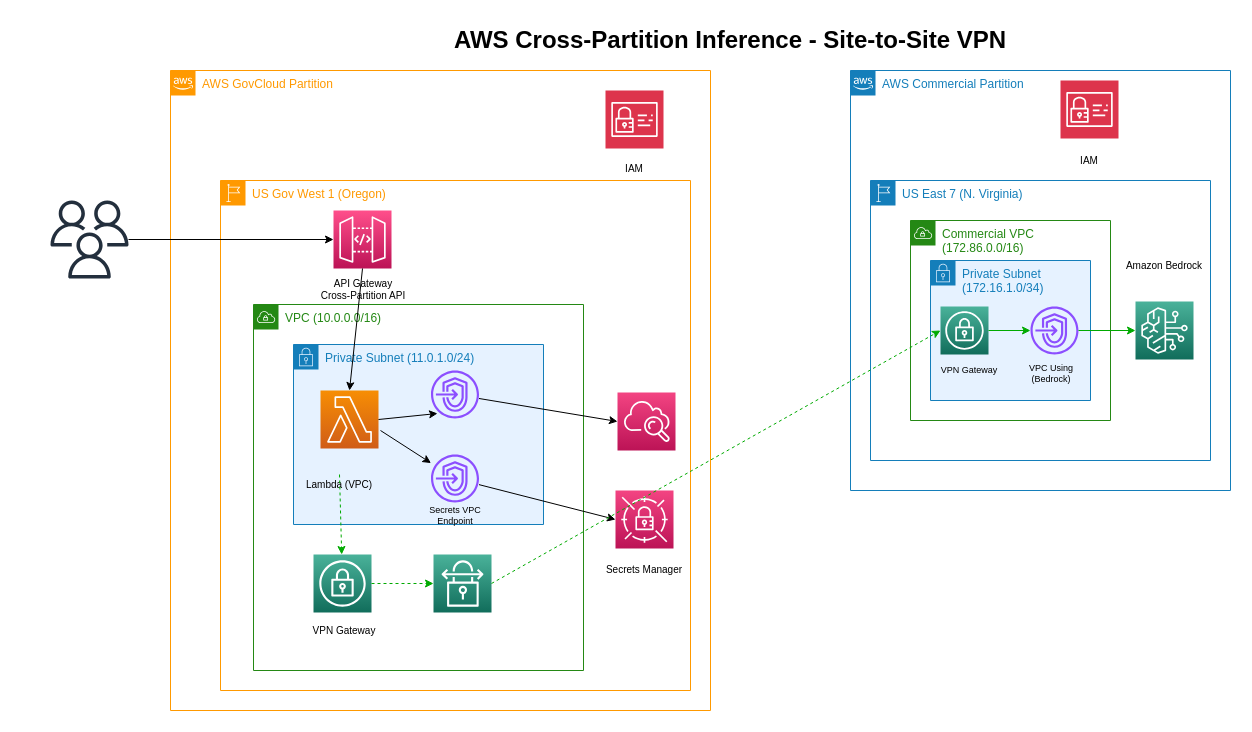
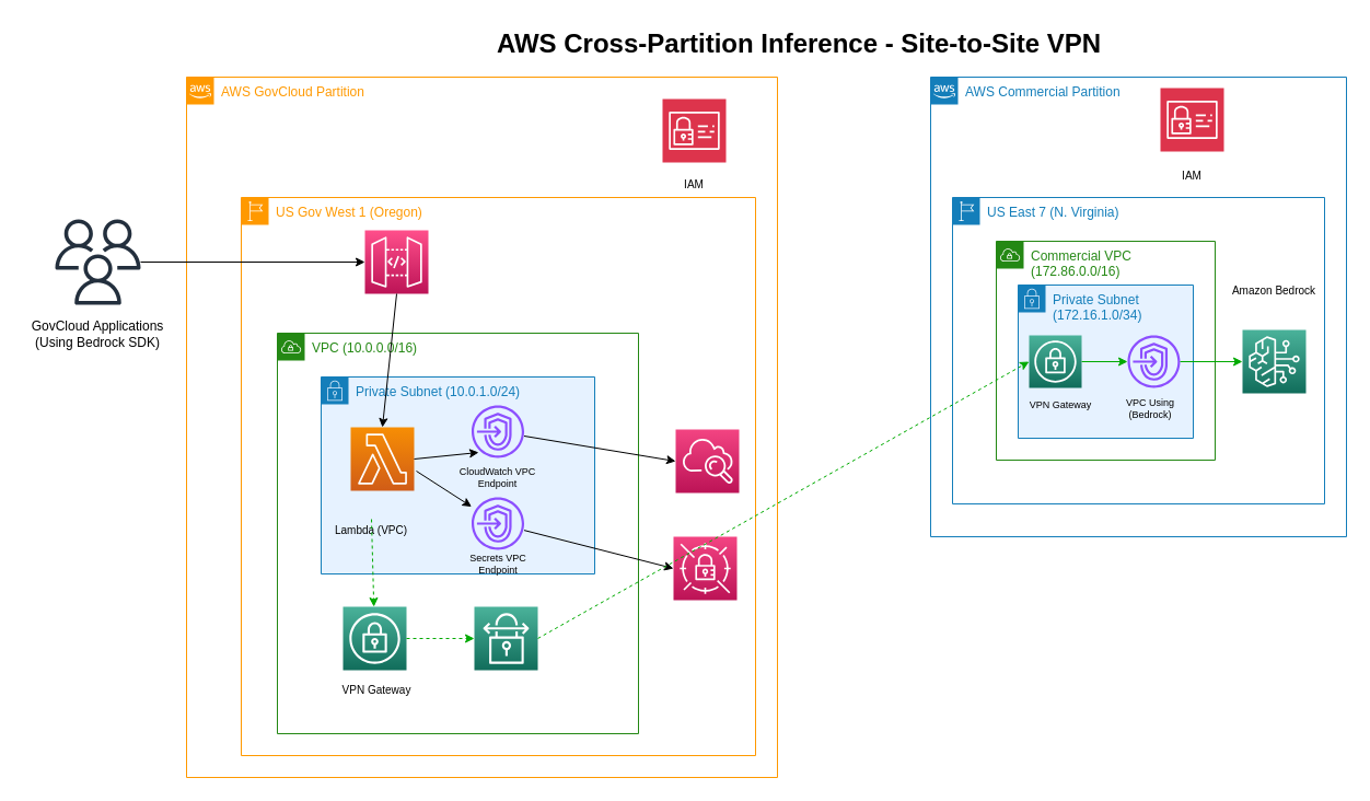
  <mxCell id="0" />
  <mxCell id="1" parent="0" />
  <mxCell id="2" value="AWS Cross-Partition Inference - Site-to-Site VPN" style="text;html=1;strokeColor=none;fillColor=none;align=center;verticalAlign=middle;whiteSpace=wrap;rounded=0;fontSize=24;fontStyle=1;" parent="1" vertex="1"><mxGeometry x="395" y="20" width="670" height="40" as="geometry" /></mxCell>
  <mxCell id="3" value="AWS GovCloud Partition" style="points=[[0,0],[0.25,0],[0.5,0],[0.75,0],[1,0],[1,0.25],[1,0.5],[1,0.75],[1,1],[0.75,1],[0.5,1],[0.25,1],[0,1],[0,0.75],[0,0.5],[0,0.25]];outlineConnect=0;gradientColor=none;html=1;whiteSpace=wrap;fontSize=12;fontStyle=0;container=1;pointerEvents=0;collapsible=0;recursiveResize=0;shape=mxgraph.aws4.group;grIcon=mxgraph.aws4.group_aws_cloud_alt;strokeColor=#FF9900;fillColor=none;verticalAlign=top;align=left;spacingLeft=30;fontColor=#FF9900;dashed=0;" parent="1" vertex="1"><mxGeometry x="170" y="70" width="540" height="640" as="geometry" /></mxCell>
  <mxCell id="4" value="US Gov West 1 (Oregon)" style="points=[[0,0],[0.25,0],[0.5,0],[0.75,0],[1,0],[1,0.25],[1,0.5],[1,0.75],[1,1],[0.75,1],[0.5,1],[0.25,1],[0,1],[0,0.75],[0,0.5],[0,0.25]];outlineConnect=0;gradientColor=none;html=1;whiteSpace=wrap;fontSize=12;fontStyle=0;container=1;pointerEvents=0;collapsible=0;recursiveResize=0;shape=mxgraph.aws4.group;grIcon=mxgraph.aws4.group_region;strokeColor=#FF9900;fillColor=none;verticalAlign=top;align=left;spacingLeft=30;fontColor=#FF9900;dashed=0;" parent="3" vertex="1"><mxGeometry x="50" y="110" width="470" height="510" as="geometry" /></mxCell>
  <mxCell id="5" value="" style="sketch=0;points=[[0,0,0],[0.25,0,0],[0.5,0,0],[0.75,0,0],[1,0,0],[0,1,0],[0.25,1,0],[0.5,1,0],[0.75,1,0],[1,1,0],[0,0.25,0],[0,0.5,0],[0,0.75,0],[1,0.25,0],[1,0.5,0],[1,0.75,0]];outlineConnect=0;fontColor=#232F3E;gradientColor=#FF4F8B;gradientDirection=north;fillColor=#BC1356;strokeColor=#ffffff;dashed=0;verticalLabelPosition=bottom;verticalAlign=top;align=center;html=1;fontSize=12;fontStyle=0;aspect=fixed;shape=mxgraph.aws4.resourceIcon;resIcon=mxgraph.aws4.api_gateway;" parent="4" vertex="1"><mxGeometry x="113" y="30" width="58" height="58" as="geometry" /></mxCell>
  <mxCell id="6" value="VPC (10.0.0.0/16)" style="points=[[0,0],[0.25,0],[0.5,0],[0.75,0],[1,0],[1,0.25],[1,0.5],[1,0.75],[1,1],[0.75,1],[0.5,1],[0.25,1],[0,1],[0,0.75],[0,0.5],[0,0.25]];outlineConnect=0;gradientColor=none;html=1;whiteSpace=wrap;fontSize=12;fontStyle=0;container=1;pointerEvents=0;collapsible=0;recursiveResize=0;shape=mxgraph.aws4.group;grIcon=mxgraph.aws4.group_vpc;strokeColor=#248814;fillColor=none;verticalAlign=top;align=left;spacingLeft=30;fontColor=#248814;dashed=0;" parent="4" vertex="1"><mxGeometry x="33" y="124" width="330" height="366" as="geometry" /></mxCell>
- <mxCell id="7" value="Private Subnet (11.0.1.0/24)" style="points=[[0,0],[0.25,0],[0.5,0],[0.75,0],[1,0],[1,0.25],[1,0.5],[1,0.75],[1,1],[0.75,1],[0.5,1],[0.25,1],[0,1],[0,0.75],[0,0.5],[0,0.25]];outlineConnect=0;gradientColor=none;html=1;whiteSpace=wrap;fontSize=12;fontStyle=0;container=1;pointerEvents=0;collapsible=0;recursiveResize=0;shape=mxgraph.aws4.group;grIcon=mxgraph.aws4.group_security_group;strokeColor=#147EBA;fillColor=#E6F2FF;verticalAlign=top;align=left;spacingLeft=30;fontColor=#147EBA;dashed=0;" parent="6" vertex="1"><mxGeometry x="40" y="40" width="250" height="180" as="geometry" /></mxCell>
+ <mxCell id="7" value="Private Subnet (10.0.1.0/24)" style="points=[[0,0],[0.25,0],[0.5,0],[0.75,0],[1,0],[1,0.25],[1,0.5],[1,0.75],[1,1],[0.75,1],[0.5,1],[0.25,1],[0,1],[0,0.75],[0,0.5],[0,0.25]];outlineConnect=0;gradientColor=none;html=1;whiteSpace=wrap;fontSize=12;fontStyle=0;container=1;pointerEvents=0;collapsible=0;recursiveResize=0;shape=mxgraph.aws4.group;grIcon=mxgraph.aws4.group_security_group;strokeColor=#147EBA;fillColor=#E6F2FF;verticalAlign=top;align=left;spacingLeft=30;fontColor=#147EBA;dashed=0;" parent="6" vertex="1"><mxGeometry x="40" y="40" width="250" height="180" as="geometry" /></mxCell>
  <mxCell id="8" value="Secrets VPC&#10;Endpoint" style="text;html=1;strokeColor=none;fillColor=none;align=center;verticalAlign=middle;whiteSpace=wrap;rounded=0;fontSize=9;" parent="7" vertex="1"><mxGeometry x="122.5" y="158" width="78" height="25" as="geometry" /></mxCell>
  <mxCell id="9" value="" style="sketch=0;outlineConnect=0;fontColor=#232F3E;gradientColor=none;gradientDirection=north;fillColor=#8C4FFF;strokeColor=none;dashed=0;verticalLabelPosition=bottom;verticalAlign=top;align=center;html=1;fontSize=12;fontStyle=0;aspect=fixed;shape=mxgraph.aws4.endpoints;resIcon=mxgraph.aws4.vpc_endpoint;pointerEvents=1;" parent="7" vertex="1"><mxGeometry x="137.5" y="26" width="48" height="48" as="geometry" /></mxCell>
+ <mxCell id="10" value="CloudWatch VPC&#10;Endpoint" style="text;html=1;strokeColor=none;fillColor=none;align=center;verticalAlign=middle;whiteSpace=wrap;rounded=0;fontSize=9;" parent="7" vertex="1"><mxGeometry x="100" y="79" width="123" height="25" as="geometry" /></mxCell>
  <mxCell id="11" value="" style="sketch=0;points=[[0,0,0],[0.25,0,0],[0.5,0,0],[0.75,0,0],[1,0,0],[0,1,0],[0.25,1,0],[0.5,1,0],[0.75,1,0],[1,1,0],[0,0.25,0],[0,0.5,0],[0,0.75,0],[1,0.25,0],[1,0.5,0],[1,0.75,0]];outlineConnect=0;fontColor=#232F3E;gradientColor=#F78E04;gradientDirection=north;fillColor=#D05C17;strokeColor=#ffffff;dashed=0;verticalLabelPosition=bottom;verticalAlign=top;align=center;html=1;fontSize=12;fontStyle=0;aspect=fixed;shape=mxgraph.aws4.resourceIcon;resIcon=mxgraph.aws4.lambda;" parent="7" vertex="1"><mxGeometry x="27" y="46" width="58" height="58" as="geometry" /></mxCell>
  <mxCell id="12" value="Lambda (VPC)" style="text;html=1;strokeColor=none;fillColor=none;align=center;verticalAlign=middle;whiteSpace=wrap;rounded=0;fontSize=10;" parent="7" vertex="1"><mxGeometry x="2" y="130" width="88" height="20" as="geometry" /></mxCell>
  <mxCell id="13" value="" style="sketch=0;outlineConnect=0;fontColor=#232F3E;gradientColor=none;gradientDirection=north;fillColor=#8C4FFF;strokeColor=none;dashed=0;verticalLabelPosition=bottom;verticalAlign=top;align=center;html=1;fontSize=12;fontStyle=0;aspect=fixed;shape=mxgraph.aws4.endpoints;resIcon=mxgraph.aws4.vpc_endpoint;pointerEvents=1;" parent="7" vertex="1"><mxGeometry x="137.5" y="110" width="48" height="48" as="geometry" /></mxCell>
  <mxCell id="14" value="" style="endArrow=classic;html=1;rounded=0;" parent="7" target="13" edge="1"><mxGeometry width="50" height="50" relative="1" as="geometry"><mxPoint x="87" y="86" as="sourcePoint" /><mxPoint x="147" y="-74" as="targetPoint" /></mxGeometry></mxCell>
  <mxCell id="15" value="" style="sketch=0;points=[[0,0,0],[0.25,0,0],[0.5,0,0],[0.75,0,0],[1,0,0],[0,1,0],[0.25,1,0],[0.5,1,0],[0.75,1,0],[1,1,0],[0,0.25,0],[0,0.5,0],[0,0.75,0],[1,0.25,0],[1,0.5,0],[1,0.75,0]];outlineConnect=0;fontColor=#232F3E;gradientColor=#4AB29A;gradientDirection=north;fillColor=#116D5B;strokeColor=#ffffff;dashed=0;verticalLabelPosition=bottom;verticalAlign=top;align=center;html=1;fontSize=12;fontStyle=0;aspect=fixed;shape=mxgraph.aws4.resourceIcon;resIcon=mxgraph.aws4.vpn_gateway;" parent="6" vertex="1"><mxGeometry x="60" y="250" width="58" height="58" as="geometry" /></mxCell>
  <mxCell id="16" value="VPN Gateway" style="text;html=1;strokeColor=none;fillColor=none;align=center;verticalAlign=middle;whiteSpace=wrap;rounded=0;fontSize=10;" parent="6" vertex="1"><mxGeometry x="47" y="316" width="88" height="20" as="geometry" /></mxCell>
  <mxCell id="17" value="" style="sketch=0;points=[[0,0,0],[0.25,0,0],[0.5,0,0],[0.75,0,0],[1,0,0],[0,1,0],[0.25,1,0],[0.5,1,0],[0.75,1,0],[1,1,0],[0,0.25,0],[0,0.5,0],[0,0.75,0],[1,0.25,0],[1,0.5,0],[1,0.75,0]];outlineConnect=0;fontColor=#232F3E;gradientColor=#4AB29A;gradientDirection=north;fillColor=#116D5B;strokeColor=#ffffff;dashed=0;verticalLabelPosition=bottom;verticalAlign=top;align=center;html=1;fontSize=12;fontStyle=0;aspect=fixed;shape=mxgraph.aws4.resourceIcon;resIcon=mxgraph.aws4.vpn_connection;" parent="6" vertex="1"><mxGeometry x="180" y="250" width="58" height="58" as="geometry" /></mxCell>
  <mxCell id="18" value="" style="endArrow=classic;html=1;rounded=0;exitX=1;exitY=0.5;exitDx=0;exitDy=0;entryX=0;entryY=0.5;entryDx=0;entryDy=0;exitPerimeter=0;entryPerimeter=0;strokeColor=#00AA00;dashed=1;" parent="6" source="15" target="17" edge="1"><mxGeometry width="50" height="50" relative="1" as="geometry"><mxPoint x="140" y="82" as="sourcePoint" /><mxPoint x="190" y="32" as="targetPoint" /></mxGeometry></mxCell>
  <mxCell id="19" value="" style="endArrow=classic;html=1;rounded=0;exitX=0.5;exitY=0;exitDx=0;exitDy=0;strokeColor=#00AA00;dashed=1;" edge="1" parent="6" source="12" target="15"><mxGeometry width="50" height="50" relative="1" as="geometry"><mxPoint x="502" y="449" as="sourcePoint" /><mxPoint x="347" y="564" as="targetPoint" /></mxGeometry></mxCell>
  <mxCell id="20" value="" style="sketch=0;points=[[0,0,0],[0.25,0,0],[0.5,0,0],[0.75,0,0],[1,0,0],[0,1,0],[0.25,1,0],[0.5,1,0],[0.75,1,0],[1,1,0],[0,0.25,0],[0,0.5,0],[0,0.75,0],[1,0.25,0],[1,0.5,0],[1,0.75,0]];outlineConnect=0;fontColor=#232F3E;gradientColor=#F34482;gradientDirection=north;fillColor=#BC1356;strokeColor=#ffffff;dashed=0;verticalLabelPosition=bottom;verticalAlign=top;align=center;html=1;fontSize=12;fontStyle=0;aspect=fixed;shape=mxgraph.aws4.resourceIcon;resIcon=mxgraph.aws4.cloudwatch;" parent="4" vertex="1"><mxGeometry x="397" y="212" width="58" height="58" as="geometry" /></mxCell>
  <mxCell id="21" value="" style="sketch=0;points=[[0,0,0],[0.25,0,0],[0.5,0,0],[0.75,0,0],[1,0,0],[0,1,0],[0.25,1,0],[0.5,1,0],[0.75,1,0],[1,1,0],[0,0.25,0],[0,0.5,0],[0,0.75,0],[1,0.25,0],[1,0.5,0],[1,0.75,0]];outlineConnect=0;fontColor=#232F3E;gradientColor=#F34482;gradientDirection=north;fillColor=#BC1356;strokeColor=#ffffff;dashed=0;verticalLabelPosition=bottom;verticalAlign=top;align=center;html=1;fontSize=12;fontStyle=0;aspect=fixed;shape=mxgraph.aws4.resourceIcon;resIcon=mxgraph.aws4.secrets_manager;" parent="4" vertex="1"><mxGeometry x="395" y="310" width="58" height="58" as="geometry" /></mxCell>
  <mxCell id="22" value="" style="endArrow=classic;html=1;rounded=0;exitX=1;exitY=0.5;exitDx=0;exitDy=0;entryX=0.5;entryY=1;entryDx=0;entryDy=0;exitPerimeter=0;entryPerimeter=0;" parent="4" source="11" edge="1"><mxGeometry width="50" height="50" relative="1" as="geometry"><mxPoint x="170" y="140" as="sourcePoint" /><mxPoint x="217" y="233" as="targetPoint" /></mxGeometry></mxCell>
- <mxCell id="23" value="Secrets Manager" style="text;html=1;strokeColor=none;fillColor=none;align=center;verticalAlign=middle;whiteSpace=wrap;rounded=0;fontSize=10;" parent="4" vertex="1"><mxGeometry x="380" y="379" width="88" height="20" as="geometry" /></mxCell>
- <mxCell id="24" value="API Gateway&#10;Cross-Partition API" style="text;html=1;strokeColor=none;fillColor=none;align=center;verticalAlign=middle;whiteSpace=wrap;rounded=0;fontSize=10;" parent="4" vertex="1"><mxGeometry x="73" y="94" width="140" height="30" as="geometry" /></mxCell>
  <mxCell id="25" value="" style="endArrow=classic;html=1;rounded=0;entryX=0;entryY=0.5;entryDx=0;entryDy=0;entryPerimeter=0;" parent="4" source="9" target="20" edge="1"><mxGeometry width="50" height="50" relative="1" as="geometry"><mxPoint x="250" y="351" as="sourcePoint" /><mxPoint x="354" y="270" as="targetPoint" /></mxGeometry></mxCell>
  <mxCell id="26" value="" style="endArrow=classic;html=1;rounded=0;entryX=0;entryY=0.5;entryDx=0;entryDy=0;entryPerimeter=0;" parent="4" source="13" target="21" edge="1"><mxGeometry width="50" height="50" relative="1" as="geometry"><mxPoint x="220" y="361" as="sourcePoint" /><mxPoint x="324" y="280" as="targetPoint" /></mxGeometry></mxCell>
  <mxCell id="27" value="" style="sketch=0;points=[[0,0,0],[0.25,0,0],[0.5,0,0],[0.75,0,0],[1,0,0],[0,1,0],[0.25,1,0],[0.5,1,0],[0.75,1,0],[1,1,0],[0,0.25,0],[0,0.5,0],[0,0.75,0],[1,0.25,0],[1,0.5,0],[1,0.75,0]];outlineConnect=0;fontColor=#232F3E;fillColor=#DD344C;strokeColor=#ffffff;dashed=0;verticalLabelPosition=bottom;verticalAlign=top;align=center;html=1;fontSize=12;fontStyle=0;aspect=fixed;shape=mxgraph.aws4.resourceIcon;resIcon=mxgraph.aws4.identity_and_access_management;" parent="3" vertex="1"><mxGeometry x="435" y="20" width="58" height="58" as="geometry" /></mxCell>
  <mxCell id="28" value="IAM" style="text;html=1;strokeColor=none;fillColor=none;align=center;verticalAlign=middle;whiteSpace=wrap;rounded=0;fontSize=10;" parent="3" vertex="1"><mxGeometry x="420" y="90" width="88" height="15" as="geometry" /></mxCell>
  <mxCell id="29" value="AWS Commercial Partition" style="points=[[0,0],[0.25,0],[0.5,0],[0.75,0],[1,0],[1,0.25],[1,0.5],[1,0.75],[1,1],[0.75,1],[0.5,1],[0.25,1],[0,1],[0,0.75],[0,0.5],[0,0.25]];outlineConnect=0;gradientColor=none;html=1;whiteSpace=wrap;fontSize=12;fontStyle=0;container=1;pointerEvents=0;collapsible=0;recursiveResize=0;shape=mxgraph.aws4.group;grIcon=mxgraph.aws4.group_aws_cloud_alt;strokeColor=#147EBA;fillColor=none;verticalAlign=top;align=left;spacingLeft=30;fontColor=#147EBA;dashed=0;" parent="1" vertex="1"><mxGeometry x="850" y="70" width="380" height="420" as="geometry" /></mxCell>
  <mxCell id="30" value="US East 7 (N. Virginia)" style="points=[[0,0],[0.25,0],[0.5,0],[0.75,0],[1,0],[1,0.25],[1,0.5],[1,0.75],[1,1],[0.75,1],[0.5,1],[0.25,1],[0,1],[0,0.75],[0,0.5],[0,0.25]];outlineConnect=0;gradientColor=none;html=1;whiteSpace=wrap;fontSize=12;fontStyle=0;container=1;pointerEvents=0;collapsible=0;recursiveResize=0;shape=mxgraph.aws4.group;grIcon=mxgraph.aws4.group_region;strokeColor=#147EBA;fillColor=none;verticalAlign=top;align=left;spacingLeft=30;fontColor=#147EBA;dashed=0;" parent="29" vertex="1"><mxGeometry x="20" y="110" width="340" height="280" as="geometry" /></mxCell>
  <mxCell id="31" value="Commercial VPC (172.86.0.0/16)" style="points=[[0,0],[0.25,0],[0.5,0],[0.75,0],[1,0],[1,0.25],[1,0.5],[1,0.75],[1,1],[0.75,1],[0.5,1],[0.25,1],[0,1],[0,0.75],[0,0.5],[0,0.25]];outlineConnect=0;gradientColor=none;html=1;whiteSpace=wrap;fontSize=12;fontStyle=0;container=1;pointerEvents=0;collapsible=0;recursiveResize=0;shape=mxgraph.aws4.group;grIcon=mxgraph.aws4.group_vpc;strokeColor=#248814;fillColor=none;verticalAlign=top;align=left;spacingLeft=30;fontColor=#248814;dashed=0;" parent="30" vertex="1"><mxGeometry x="40" y="40" width="200" height="200" as="geometry" /></mxCell>
  <mxCell id="32" value="Private Subnet (172.16.1.0/34)" style="points=[[0,0],[0.25,0],[0.5,0],[0.75,0],[1,0],[1,0.25],[1,0.5],[1,0.75],[1,1],[0.75,1],[0.5,1],[0.25,1],[0,1],[0,0.75],[0,0.5],[0,0.25]];outlineConnect=0;gradientColor=none;html=1;whiteSpace=wrap;fontSize=12;fontStyle=0;container=1;pointerEvents=0;collapsible=0;recursiveResize=0;shape=mxgraph.aws4.group;grIcon=mxgraph.aws4.group_security_group;strokeColor=#147EBA;fillColor=#E6F2FF;verticalAlign=top;align=left;spacingLeft=30;fontColor=#147EBA;dashed=0;" parent="31" vertex="1"><mxGeometry x="20" y="40" width="160" height="140" as="geometry" /></mxCell>
  <mxCell id="33" value="" style="sketch=0;points=[[0,0,0],[0.25,0,0],[0.5,0,0],[0.75,0,0],[1,0,0],[0,1,0],[0.25,1,0],[0.5,1,0],[0.75,1,0],[1,1,0],[0,0.25,0],[0,0.5,0],[0,0.75,0],[1,0.25,0],[1,0.5,0],[1,0.75,0]];outlineConnect=0;fontColor=#232F3E;gradientColor=#4AB29A;gradientDirection=north;fillColor=#116D5B;strokeColor=#ffffff;dashed=0;verticalLabelPosition=bottom;verticalAlign=top;align=center;html=1;fontSize=12;fontStyle=0;aspect=fixed;shape=mxgraph.aws4.resourceIcon;resIcon=mxgraph.aws4.vpn_gateway;" parent="32" vertex="1"><mxGeometry x="10" y="46" width="48" height="48" as="geometry" /></mxCell>
  <mxCell id="34" value="VPN Gateway" style="text;html=1;strokeColor=none;fillColor=none;align=center;verticalAlign=middle;whiteSpace=wrap;rounded=0;fontSize=9;" parent="32" vertex="1"><mxGeometry y="100" width="78" height="20" as="geometry" /></mxCell>
  <mxCell id="35" value="" style="sketch=0;outlineConnect=0;fontColor=#232F3E;gradientColor=none;gradientDirection=north;fillColor=#8C4FFF;strokeColor=none;dashed=0;verticalLabelPosition=bottom;verticalAlign=top;align=center;html=1;fontSize=12;fontStyle=0;aspect=fixed;shape=mxgraph.aws4.endpoints;resIcon=mxgraph.aws4.vpc_endpoint;pointerEvents=1;" parent="32" vertex="1"><mxGeometry x="100" y="46" width="48" height="48" as="geometry" /></mxCell>
  <mxCell id="36" value="VPC Using&#10;(Bedrock)" style="text;html=1;strokeColor=none;fillColor=none;align=center;verticalAlign=middle;whiteSpace=wrap;rounded=0;fontSize=9;" parent="32" vertex="1"><mxGeometry x="82" y="100" width="78" height="25" as="geometry" /></mxCell>
  <mxCell id="37" value="" style="sketch=0;points=[[0,0,0],[0.25,0,0],[0.5,0,0],[0.75,0,0],[1,0,0],[0,1,0],[0.25,1,0],[0.5,1,0],[0.75,1,0],[1,1,0],[0,0.25,0],[0,0.5,0],[0,0.75,0],[1,0.25,0],[1,0.5,0],[1,0.75,0]];outlineConnect=0;fontColor=#232F3E;gradientColor=#4AB29A;gradientDirection=north;fillColor=#116D5B;strokeColor=#ffffff;dashed=0;verticalLabelPosition=bottom;verticalAlign=top;align=center;html=1;fontSize=12;fontStyle=0;aspect=fixed;shape=mxgraph.aws4.resourceIcon;resIcon=mxgraph.aws4.bedrock;" parent="30" vertex="1"><mxGeometry x="265" y="121" width="58" height="58" as="geometry" /></mxCell>
  <mxCell id="38" value="" style="endArrow=classic;html=1;rounded=0;exitX=1;exitY=0.5;exitDx=0;exitDy=0;entryX=0;entryY=0.5;entryDx=0;entryDy=0;exitPerimeter=0;entryPerimeter=0;strokeColor=#00AA00;" parent="30" source="35" target="37" edge="1"><mxGeometry width="50" height="50" relative="1" as="geometry"><mxPoint x="-480" y="160" as="sourcePoint" /><mxPoint x="-430" y="110" as="targetPoint" /></mxGeometry></mxCell>
  <mxCell id="39" value="Amazon Bedrock" style="text;html=1;strokeColor=none;fillColor=none;align=center;verticalAlign=middle;whiteSpace=wrap;rounded=0;fontSize=10;" parent="30" vertex="1"><mxGeometry x="250" y="75" width="88" height="20" as="geometry" /></mxCell>
  <mxCell id="40" value="" style="sketch=0;points=[[0,0,0],[0.25,0,0],[0.5,0,0],[0.75,0,0],[1,0,0],[0,1,0],[0.25,1,0],[0.5,1,0],[0.75,1,0],[1,1,0],[0,0.25,0],[0,0.5,0],[0,0.75,0],[1,0.25,0],[1,0.5,0],[1,0.75,0]];outlineConnect=0;fontColor=#232F3E;fillColor=#DD344C;strokeColor=#ffffff;dashed=0;verticalLabelPosition=bottom;verticalAlign=top;align=center;html=1;fontSize=12;fontStyle=0;aspect=fixed;shape=mxgraph.aws4.resourceIcon;resIcon=mxgraph.aws4.identity_and_access_management;" parent="29" vertex="1"><mxGeometry x="210" y="10" width="58" height="58" as="geometry" /></mxCell>
  <mxCell id="41" value="IAM" style="text;html=1;strokeColor=none;fillColor=none;align=center;verticalAlign=middle;whiteSpace=wrap;rounded=0;fontSize=10;" parent="29" vertex="1"><mxGeometry x="195" y="80" width="88" height="20" as="geometry" /></mxCell>
  <mxCell id="42" value="" style="sketch=0;outlineConnect=0;fontColor=#232F3E;gradientColor=none;fillColor=#232F3D;strokeColor=none;dashed=0;verticalLabelPosition=bottom;verticalAlign=top;align=center;html=1;fontSize=12;fontStyle=0;aspect=fixed;pointerEvents=1;shape=mxgraph.aws4.users;" parent="1" vertex="1"><mxGeometry x="50" y="200" width="78" height="78" as="geometry" /></mxCell>
+ <mxCell id="43" value="GovCloud Applications&#10;(Using Bedrock SDK)" style="text;html=1;strokeColor=none;fillColor=none;align=center;verticalAlign=middle;whiteSpace=wrap;rounded=0;" parent="1" vertex="1"><mxGeometry x="20" y="290" width="138" height="30" as="geometry" /></mxCell>
  <mxCell id="44" value="" style="endArrow=classic;html=1;rounded=0;exitX=1;exitY=0.5;exitDx=0;exitDy=0;entryX=0;entryY=0.5;entryDx=0;entryDy=0;exitPerimeter=0;entryPerimeter=0;" parent="1" source="42" target="5" edge="1"><mxGeometry width="50" height="50" relative="1" as="geometry"><mxPoint x="390" y="390" as="sourcePoint" /><mxPoint x="440" y="340" as="targetPoint" /></mxGeometry></mxCell>
  <mxCell id="45" value="" style="endArrow=classic;html=1;rounded=0;exitX=0.5;exitY=1;exitDx=0;exitDy=0;entryX=0.5;entryY=0;entryDx=0;entryDy=0;exitPerimeter=0;entryPerimeter=0;" parent="1" source="5" target="11" edge="1"><mxGeometry width="50" height="50" relative="1" as="geometry"><mxPoint x="390" y="390" as="sourcePoint" /><mxPoint x="440" y="340" as="targetPoint" /></mxGeometry></mxCell>
  <mxCell id="46" value="" style="endArrow=classic;html=1;rounded=0;exitX=1;exitY=0.5;exitDx=0;exitDy=0;entryX=0;entryY=0.5;entryDx=0;entryDy=0;exitPerimeter=0;entryPerimeter=0;strokeColor=#00AA00;dashed=1;" parent="1" source="17" target="33" edge="1"><mxGeometry width="50" height="50" relative="1" as="geometry"><mxPoint x="390" y="390" as="sourcePoint" /><mxPoint x="440" y="340" as="targetPoint" /></mxGeometry></mxCell>
  <mxCell id="47" value="" style="endArrow=classic;html=1;rounded=0;exitX=1;exitY=0.5;exitDx=0;exitDy=0;exitPerimeter=0;strokeColor=#00AA00;" parent="1" source="33" target="35" edge="1"><mxGeometry width="50" height="50" relative="1" as="geometry"><mxPoint x="300" y="390" as="sourcePoint" /><mxPoint x="350" y="340" as="targetPoint" /></mxGeometry></mxCell>
